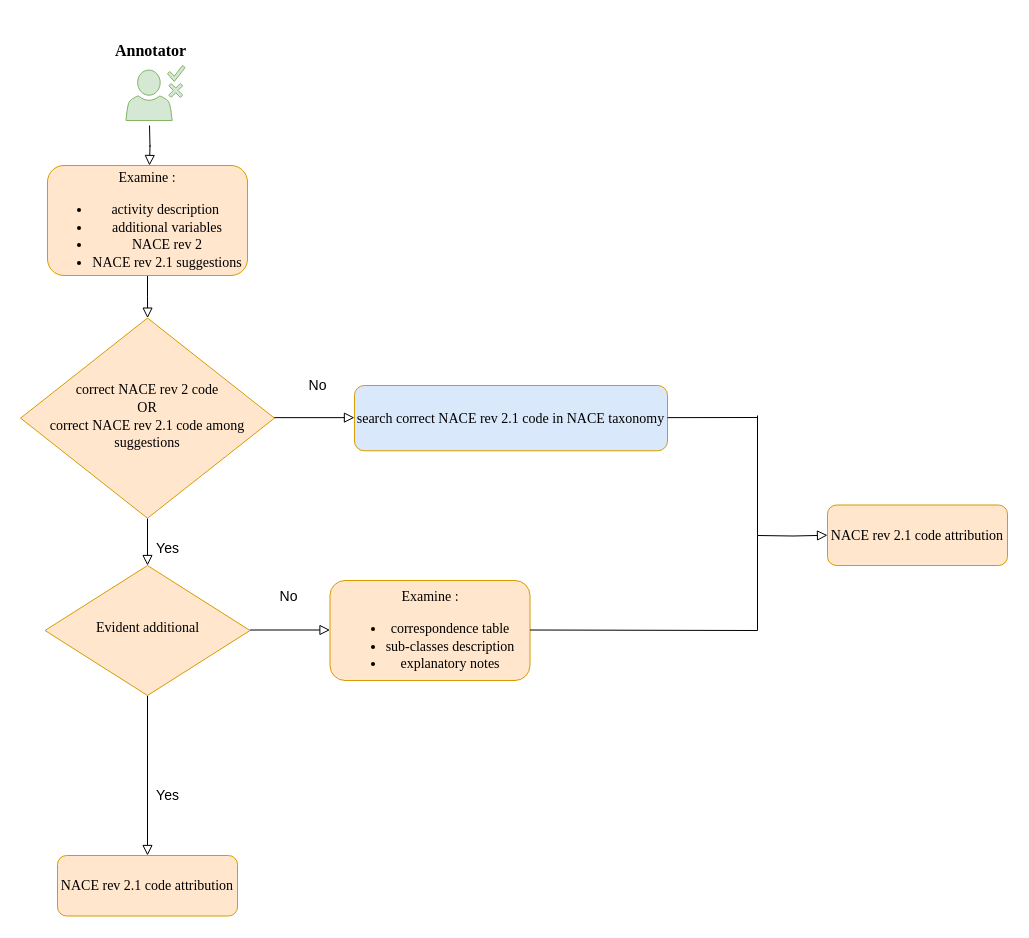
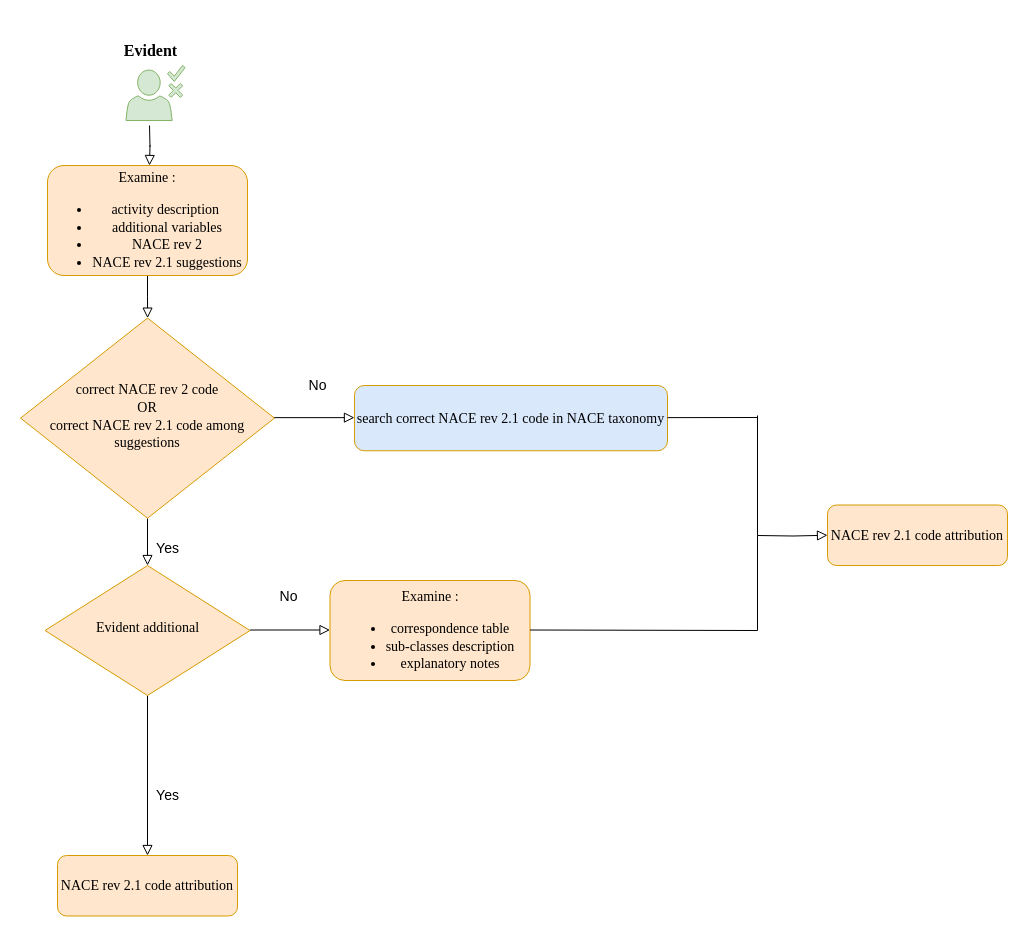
  <mxCell id="0" />
  <mxCell id="1" parent="0" />
  <mxCell id="2" value="" style="rounded=0;html=1;jettySize=auto;orthogonalLoop=1;fontSize=11;endArrow=block;endFill=0;endSize=8;strokeWidth=1;shadow=0;labelBackgroundColor=none;edgeStyle=orthogonalEdgeStyle;" parent="1" source="3" target="6" edge="1"><mxGeometry relative="1" as="geometry" /></mxCell>
  <mxCell id="3" value="&lt;p style=&quot;font-size: 14px;&quot;&gt;&lt;font face=&quot;Work sans&quot; style=&quot;font-size: 14px;&quot;&gt;Examine :&lt;/font&gt;&lt;/p&gt;&lt;p style=&quot;font-size: 14px;&quot;&gt;&lt;/p&gt;&lt;ul style=&quot;font-size: 14px;&quot;&gt;&lt;li style=&quot;&quot;&gt;&lt;font face=&quot;Lpvtxa64hUqC9Te6o_X-&quot; style=&quot;font-size: 14px;&quot;&gt;activity description&amp;nbsp;&lt;/font&gt;&lt;/li&gt;&lt;li style=&quot;&quot;&gt;&lt;font face=&quot;Lpvtxa64hUqC9Te6o_X-&quot; style=&quot;font-size: 14px;&quot;&gt;additional variables&lt;/font&gt;&lt;/li&gt;&lt;li style=&quot;&quot;&gt;&lt;font face=&quot;Lpvtxa64hUqC9Te6o_X-&quot; style=&quot;font-size: 14px;&quot;&gt;NACE rev 2&lt;/font&gt;&lt;/li&gt;&lt;li style=&quot;&quot;&gt;&lt;font face=&quot;Lpvtxa64hUqC9Te6o_X-&quot; style=&quot;font-size: 14px;&quot;&gt;NACE rev 2.1 suggestions&lt;/font&gt;&lt;/li&gt;&lt;/ul&gt;&lt;p&gt;&lt;/p&gt;" style="rounded=1;whiteSpace=wrap;html=1;fontSize=12;glass=0;strokeWidth=1;shadow=0;fillColor=#ffe6cc;strokeColor=#d79b00;" parent="1" vertex="1"><mxGeometry x="47" width="200" height="110" as="geometry" y="165" /></mxCell>
  <mxCell id="4" value="&lt;font style=&quot;font-size: 14px;&quot;&gt;Yes&lt;/font&gt;" style="rounded=0;html=1;jettySize=auto;orthogonalLoop=1;fontSize=11;endArrow=block;endFill=0;endSize=8;strokeWidth=1;shadow=0;labelBackgroundColor=none;edgeStyle=orthogonalEdgeStyle;exitX=0.5;exitY=1;exitDx=0;exitDy=0;exitPerimeter=0;entryX=0.5;entryY=0;entryDx=0;entryDy=0;" parent="1" source="6" target="8" edge="1"><mxGeometry x="0.252" y="20" relative="1" as="geometry"><mxPoint as="offset" /><mxPoint x="146.5" y="335" as="sourcePoint" /><mxPoint x="147" y="555" as="targetPoint" /><Array as="points" /></mxGeometry></mxCell>
  <mxCell id="5" value="&lt;font style=&quot;font-size: 14px;&quot;&gt;No&lt;/font&gt;" style="edgeStyle=orthogonalEdgeStyle;rounded=0;html=1;jettySize=auto;orthogonalLoop=1;fontSize=11;endArrow=block;endFill=0;endSize=8;strokeWidth=1;shadow=0;labelBackgroundColor=none;" parent="1" source="6" edge="1"><mxGeometry x="0.083" y="32" relative="1" as="geometry"><mxPoint as="offset" /><mxPoint x="277" y="417" as="sourcePoint" /><mxPoint x="353.96" y="417.13" as="targetPoint" /><Array as="points" /></mxGeometry></mxCell>
  <mxCell id="6" value="&lt;div style=&quot;font-size: 14px;&quot;&gt;&lt;span style=&quot;font-family: &amp;quot;Work sans&amp;quot;; background-color: initial;&quot;&gt;correct NACE rev 2 code&lt;/span&gt;&lt;/div&gt;&lt;div style=&quot;font-size: 14px;&quot;&gt;&lt;font face=&quot;Work sans&quot;&gt;OR&lt;br&gt;&lt;/font&gt;&lt;span style=&quot;font-family: &amp;quot;Work sans&amp;quot;; background-color: initial;&quot;&gt;correct NACE rev 2.1 code among suggestions&lt;/span&gt;&lt;br&gt;&lt;/div&gt;" style="rhombus;whiteSpace=wrap;html=1;shadow=0;fontFamily=Helvetica;fontSize=12;align=center;strokeWidth=1;spacing=6;spacingTop=-4;fillColor=#ffe6cc;strokeColor=#d79b00;" parent="1" vertex="1"><mxGeometry x="20.05" y="317.54" width="253.91" height="200.2" as="geometry" /></mxCell>
  <mxCell id="7" value="&lt;font style=&quot;font-size: 14px;&quot;&gt;Yes&lt;/font&gt;" style="rounded=0;html=1;jettySize=auto;orthogonalLoop=1;fontSize=11;endArrow=block;endFill=0;endSize=8;strokeWidth=1;shadow=0;labelBackgroundColor=none;edgeStyle=orthogonalEdgeStyle;exitX=0.5;exitY=1;exitDx=0;exitDy=0;exitPerimeter=0;entryX=0.5;entryY=0;entryDx=0;entryDy=0;" parent="1" source="8" target="11" edge="1"><mxGeometry x="0.252" y="20" relative="1" as="geometry"><mxPoint as="offset" /><mxPoint x="146.5" y="535" as="sourcePoint" /><mxPoint x="147" y="735" as="targetPoint" /><Array as="points" /></mxGeometry></mxCell>
  <mxCell id="8" value="&lt;font size=&quot;1&quot; face=&quot;Work sans&quot;&gt;&lt;span style=&quot;font-size: 14px;&quot;&gt;Evident additional&lt;/span&gt;&lt;/font&gt;" style="rhombus;whiteSpace=wrap;html=1;shadow=0;fontFamily=Helvetica;fontSize=12;align=center;strokeWidth=1;spacing=6;spacingTop=-4;fillColor=#ffe6cc;strokeColor=#d79b00;" parent="1" vertex="1"><mxGeometry x="44.5" y="565" width="205" height="130" as="geometry" /></mxCell>
  <mxCell id="9" value="&lt;font style=&quot;font-size: 14px;&quot;&gt;No&lt;/font&gt;" style="edgeStyle=orthogonalEdgeStyle;rounded=0;html=1;jettySize=auto;orthogonalLoop=1;fontSize=11;endArrow=block;endFill=0;endSize=8;strokeWidth=1;shadow=0;labelBackgroundColor=none;" parent="1" edge="1"><mxGeometry x="-0.062" y="35" relative="1" as="geometry"><mxPoint y="1" as="offset" /><mxPoint x="249.5" y="629.5" as="sourcePoint" /><mxPoint x="329.5" y="629.5" as="targetPoint" /><Array as="points"><mxPoint x="259.5" y="629" /><mxPoint x="259.5" y="629" /></Array></mxGeometry></mxCell>
  <mxCell id="10" value="&lt;p style=&quot;font-size: 14px;&quot;&gt;&lt;font style=&quot;font-size: 14px;&quot; face=&quot;Work sans&quot;&gt;Examine :&lt;/font&gt;&lt;/p&gt;&lt;ul style=&quot;font-size: 14px;&quot;&gt;&lt;li style=&quot;&quot;&gt;&lt;font style=&quot;font-size: 14px;&quot; face=&quot;MjLJa9koIwfA0tVDng4r&quot;&gt;&lt;span style=&quot;font-family: Helvetica;&quot;&gt;&lt;font style=&quot;font-size: 14px;&quot; face=&quot;Work sans&quot;&gt;correspondence table&lt;/font&gt;&lt;/span&gt;&lt;/font&gt;&lt;/li&gt;&lt;li style=&quot;&quot;&gt;&lt;font style=&quot;font-size: 14px;&quot; face=&quot;MjLJa9koIwfA0tVDng4r&quot;&gt;sub-classes description&lt;/font&gt;&lt;/li&gt;&lt;li style=&quot;&quot;&gt;&lt;span style=&quot;background-color: initial;&quot;&gt;&lt;font style=&quot;font-size: 14px;&quot; face=&quot;MjLJa9koIwfA0tVDng4r&quot;&gt;explanatory notes&lt;/font&gt;&lt;/span&gt;&lt;/li&gt;&lt;/ul&gt;&lt;p&gt;&lt;/p&gt;" style="rounded=1;whiteSpace=wrap;html=1;fontSize=12;glass=0;strokeWidth=1;shadow=0;fillColor=#ffe6cc;strokeColor=#d79b00;" parent="1" vertex="1"><mxGeometry x="329.5" y="580" width="200" height="100" as="geometry" /></mxCell>
  <mxCell id="11" value="&lt;p style=&quot;font-size: 14px;&quot;&gt;&lt;font style=&quot;font-size: 14px;&quot; face=&quot;Work sans&quot;&gt;NACE rev 2.1&amp;nbsp;&lt;/font&gt;&lt;span style=&quot;background-color: initial; font-family: &amp;quot;Work sans&amp;quot;;&quot;&gt;code attribution&lt;/span&gt;&lt;/p&gt;&lt;p&gt;&lt;/p&gt;" style="rounded=1;whiteSpace=wrap;html=1;fontSize=12;glass=0;strokeWidth=1;shadow=0;fillColor=#ffe6cc;strokeColor=#d79b00;" parent="1" vertex="1"><mxGeometry x="57" y="855" width="180" height="60.5" as="geometry" /></mxCell>
  <mxCell id="12" value="" style="sketch=0;pointerEvents=1;shadow=0;dashed=0;html=1;strokeColor=#82b366;fillColor=#d5e8d4;labelPosition=center;verticalLabelPosition=bottom;verticalAlign=top;outlineConnect=0;align=center;shape=mxgraph.office.users.approver;" parent="1" vertex="1"><mxGeometry x="125.51" y="65" width="59" height="55" as="geometry" /></mxCell>
- <mxCell id="13" value="&lt;h2&gt;&lt;font style=&quot;font-size: 16px;&quot; face=&quot;Work sans&quot;&gt;Annotator&lt;/font&gt;&lt;/h2&gt;" style="text;html=1;align=center;verticalAlign=middle;resizable=0;points=[];autosize=1;strokeColor=none;fillColor=none;" parent="1" vertex="1"><mxGeometry x="104.51" y="20" width="90" height="60" as="geometry" /></mxCell>
+ <mxCell id="13" value="&lt;h2&gt;&lt;font style=&quot;font-size: 16px;&quot; face=&quot;Work sans&quot;&gt;Evident&lt;/font&gt;&lt;/h2&gt;" style="text;html=1;align=center;verticalAlign=middle;resizable=0;points=[];autosize=1;strokeColor=none;fillColor=none;" parent="1" vertex="1"><mxGeometry x="104.51" y="20" width="90" height="60" as="geometry" /></mxCell>
  <mxCell id="14" value="" style="rounded=0;html=1;jettySize=auto;orthogonalLoop=1;fontSize=11;endArrow=block;endFill=0;endSize=8;strokeWidth=1;shadow=0;labelBackgroundColor=none;edgeStyle=orthogonalEdgeStyle;" parent="1" edge="1"><mxGeometry relative="1" as="geometry"><mxPoint x="149" y="125" as="sourcePoint" /><mxPoint x="149" as="targetPoint" y="165" /></mxGeometry></mxCell>
  <mxCell id="15" value="&lt;p style=&quot;font-size: 14px;&quot;&gt;&lt;font face=&quot;Work sans&quot;&gt;&lt;font style=&quot;font-size: 14px;&quot;&gt;search correct NACE rev 2.1&amp;nbsp;&lt;/font&gt;&lt;span style=&quot;background-color: initial;&quot;&gt;code&amp;nbsp;&lt;/span&gt;&lt;span style=&quot;background-color: initial;&quot;&gt;in NACE taxonomy&lt;/span&gt;&lt;/font&gt;&lt;/p&gt;&lt;p&gt;&lt;/p&gt;" style="rounded=1;whiteSpace=wrap;html=1;fontSize=12;glass=0;strokeWidth=1;shadow=0;fillColor=#dae8fc;strokeColor=#d79b00;" parent="1" vertex="1"><mxGeometry x="353.96" y="385.01" width="313.04" height="65.25" as="geometry" /></mxCell>
  <mxCell id="16" value="&lt;p style=&quot;font-size: 14px;&quot;&gt;&lt;font style=&quot;font-size: 14px;&quot; face=&quot;Work sans&quot;&gt;NACE rev 2.1&amp;nbsp;&lt;/font&gt;&lt;span style=&quot;background-color: initial; font-family: &amp;quot;Work sans&amp;quot;;&quot;&gt;code attribution&lt;/span&gt;&lt;/p&gt;&lt;p&gt;&lt;/p&gt;" style="rounded=1;whiteSpace=wrap;html=1;fontSize=12;glass=0;strokeWidth=1;shadow=0;fillColor=#ffe6cc;strokeColor=#d79b00;" vertex="1" parent="1"><mxGeometry x="827" y="504.5" width="180" height="60.5" as="geometry" /></mxCell>
  <mxCell id="17" value="" style="rounded=0;html=1;jettySize=auto;orthogonalLoop=1;fontSize=11;endArrow=block;endFill=0;endSize=8;strokeWidth=1;shadow=0;labelBackgroundColor=none;edgeStyle=orthogonalEdgeStyle;entryX=0;entryY=0.5;entryDx=0;entryDy=0;" edge="1" parent="1" target="16"><mxGeometry relative="1" as="geometry"><mxPoint x="757" y="535" as="sourcePoint" /><mxPoint x="727" y="565" as="targetPoint" /></mxGeometry></mxCell>
  <mxCell id="18" value="" style="endArrow=none;html=1;rounded=0;" edge="1" parent="1"><mxGeometry width="50" height="50" relative="1" as="geometry"><mxPoint x="529.5" y="629.5" as="sourcePoint" /><mxPoint x="757" y="630" as="targetPoint" /></mxGeometry></mxCell>
  <mxCell id="19" value="" style="endArrow=none;html=1;rounded=0;" edge="1" parent="1"><mxGeometry width="50" height="50" relative="1" as="geometry"><mxPoint x="667" y="417.14" as="sourcePoint" /><mxPoint x="757" y="417" as="targetPoint" /></mxGeometry></mxCell>
  <mxCell id="20" value="" style="endArrow=none;html=1;rounded=0;" edge="1" parent="1"><mxGeometry width="50" height="50" relative="1" as="geometry"><mxPoint x="757" y="630" as="sourcePoint" /><mxPoint x="757" y="535" as="targetPoint" /></mxGeometry></mxCell>
  <mxCell id="21" value="" style="endArrow=none;html=1;rounded=0;" edge="1" parent="1"><mxGeometry width="50" height="50" relative="1" as="geometry"><mxPoint x="757" y="535" as="sourcePoint" /><mxPoint x="757" y="415" as="targetPoint" /></mxGeometry></mxCell>
